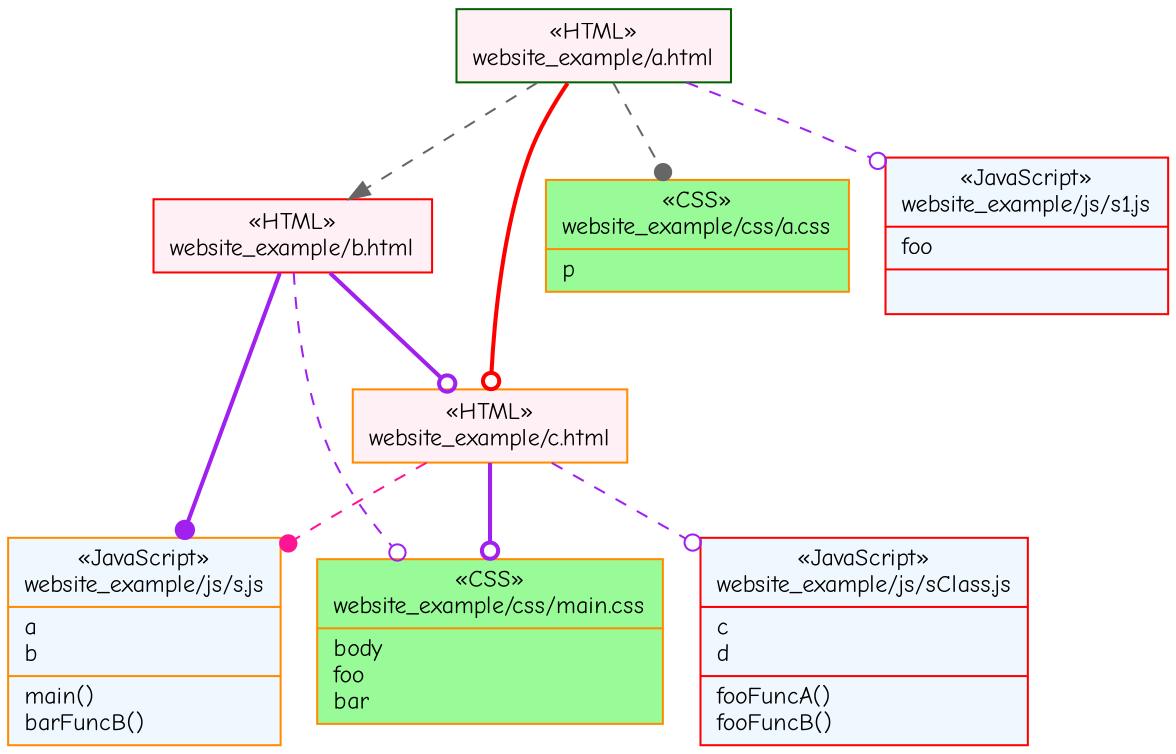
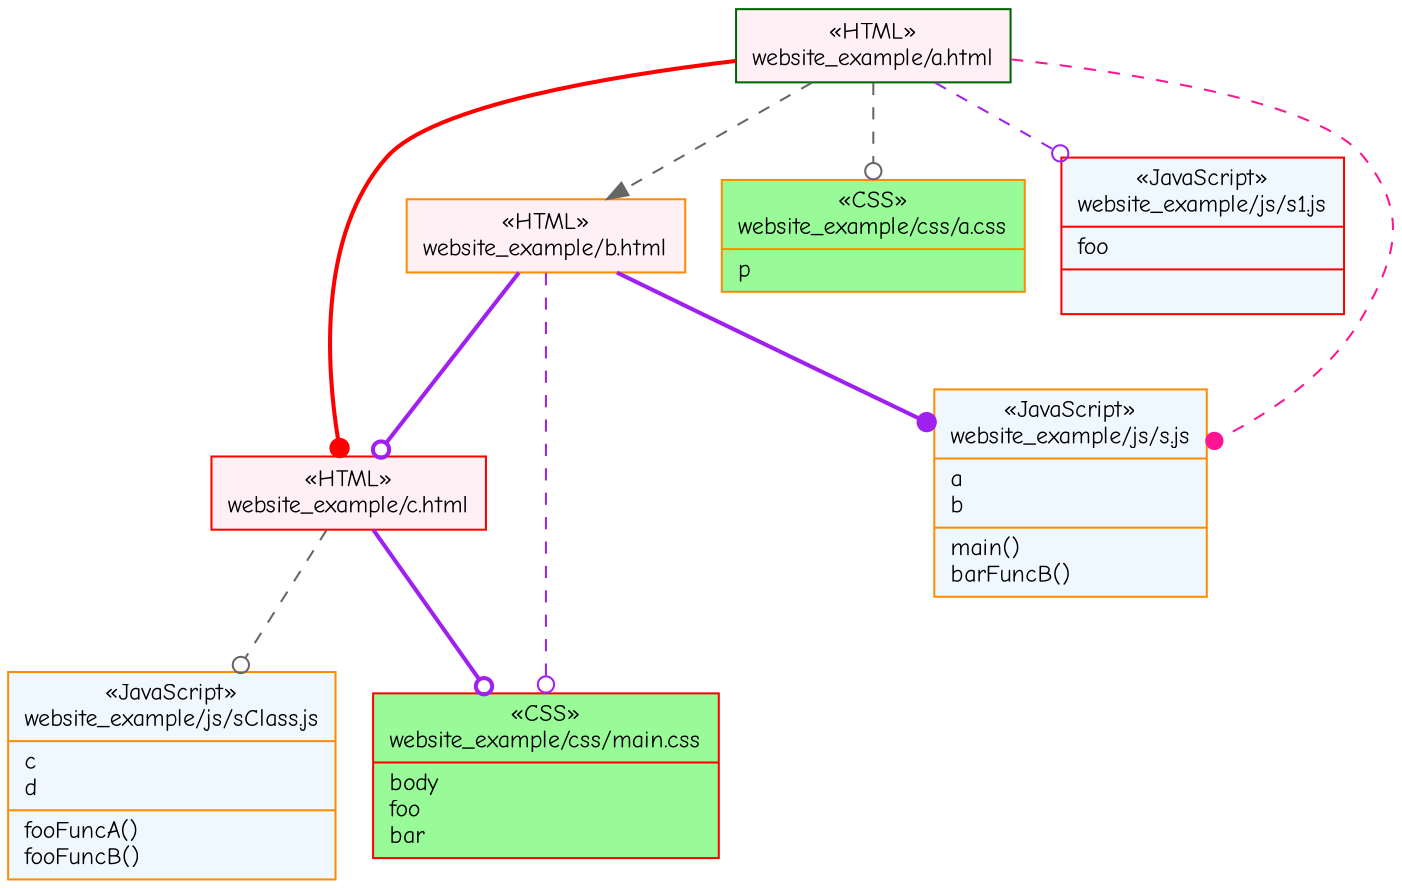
  digraph {
    fontname="Comic Neue"
    node [color=darkorange fillcolor=lavenderblush fontname="Comic Neue" fontsize=12 shape=record style=filled]
    edge [arrowhead=odot color=purple fontname="Comic Neue" style=dashed]
    n1 [color=darkgreen label="{&laquo;HTML»\nwebsite_example/a.html}"]
-   n2 [color=red label="{&laquo;HTML»\nwebsite_example/b.html}"]
-   n3 [label="{&laquo;HTML»\nwebsite_example/c.html}"]
+   n2 [label="{&laquo;HTML»\nwebsite_example/b.html}"]
+   n3 [color=red label="{&laquo;HTML»\nwebsite_example/c.html}"]
    n4 [fillcolor=palegreen label="{&laquo;CSS»\nwebsite_example/css/a.css|p\l}"]
    n5 [color=red fillcolor=aliceblue label="{&laquo;JavaScript»\nwebsite_example/js/s1.js|foo\l|\l}"]
-   n6 [fillcolor=palegreen label="{&laquo;CSS»\nwebsite_example/css/main.css|body\lfoo\lbar\l}"]
+   n6 [color=red fillcolor=palegreen label="{&laquo;CSS»\nwebsite_example/css/main.css|body\lfoo\lbar\l}"]
    n7 [fillcolor=aliceblue label="{&laquo;JavaScript»\nwebsite_example/js/s.js|a\lb\l|main()\lbarFuncB()\l}"]
-   n8 [color=red fillcolor=aliceblue label="{&laquo;JavaScript»\nwebsite_example/js/sClass.js|c\ld\l|fooFuncA()\lfooFuncB()\l}"]
+   n8 [fillcolor=aliceblue label="{&laquo;JavaScript»\nwebsite_example/js/sClass.js|c\ld\l|fooFuncA()\lfooFuncB()\l}"]
    n1 -> n2 [arrowhead=normal color=gray40]
-   n1 -> n3 [color=red style=bold]
-   n1 -> n4 [arrowhead=dot color=gray40]
+   n1 -> n3 [arrowhead=dot color=red style=bold]
+   n1 -> n4 [color=gray40]
    n1 -> n5
    n2 -> n3 [style=bold]
    n2 -> n6
    n2 -> n7 [arrowhead=dot style=bold]
    n3 -> n6 [style=bold]
-   n3 -> n7 [arrowhead=dot color=deeppink]
-   n3 -> n8
+   n1 -> n7 [arrowhead=dot color=deeppink]
+   n3 -> n8 [color=gray40]
  }
